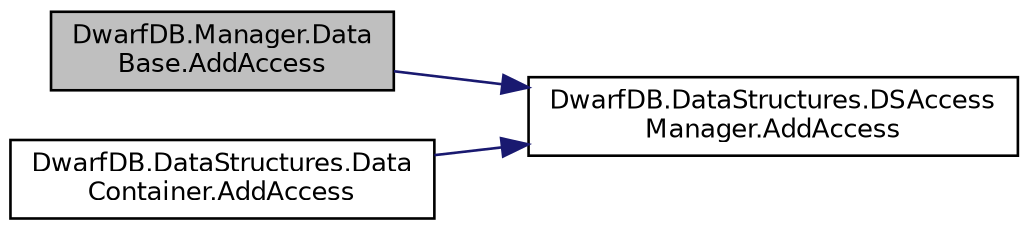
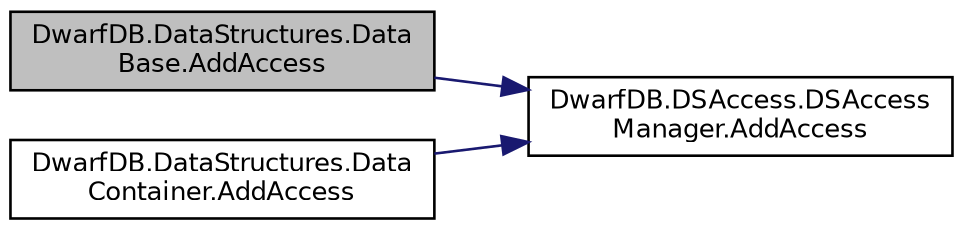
  digraph {
    rankdir=LR
    node [color=black fillcolor=white fontname=Helvetica fontsize=10 shape=record style=filled]
    edge [color=midnightblue fontname=Helvetica fontsize=10 labelfontname=Helvetica labelfontsize=10 style=solid]
-   n1 [fillcolor=grey75 fontcolor=black height=0.2 label="DwarfDB.Manager.Data\lBase.AddAccess" width=0.4]
-   n2 [height=0.2 label="DwarfDB.DataStructures.DSAccess\lManager.AddAccess" width=0.4]
+   n1 [fillcolor=grey75 fontcolor=black height=0.2 label="DwarfDB.DataStructures.Data\lBase.AddAccess" width=0.4]
+   n2 [height=0.2 label="DwarfDB.DSAccess.DSAccess\lManager.AddAccess" width=0.4]
    n3 [height=0.2 label="DwarfDB.DataStructures.Data\lContainer.AddAccess" width=0.4]
    n1 -> n2
    n3 -> n2
  }
